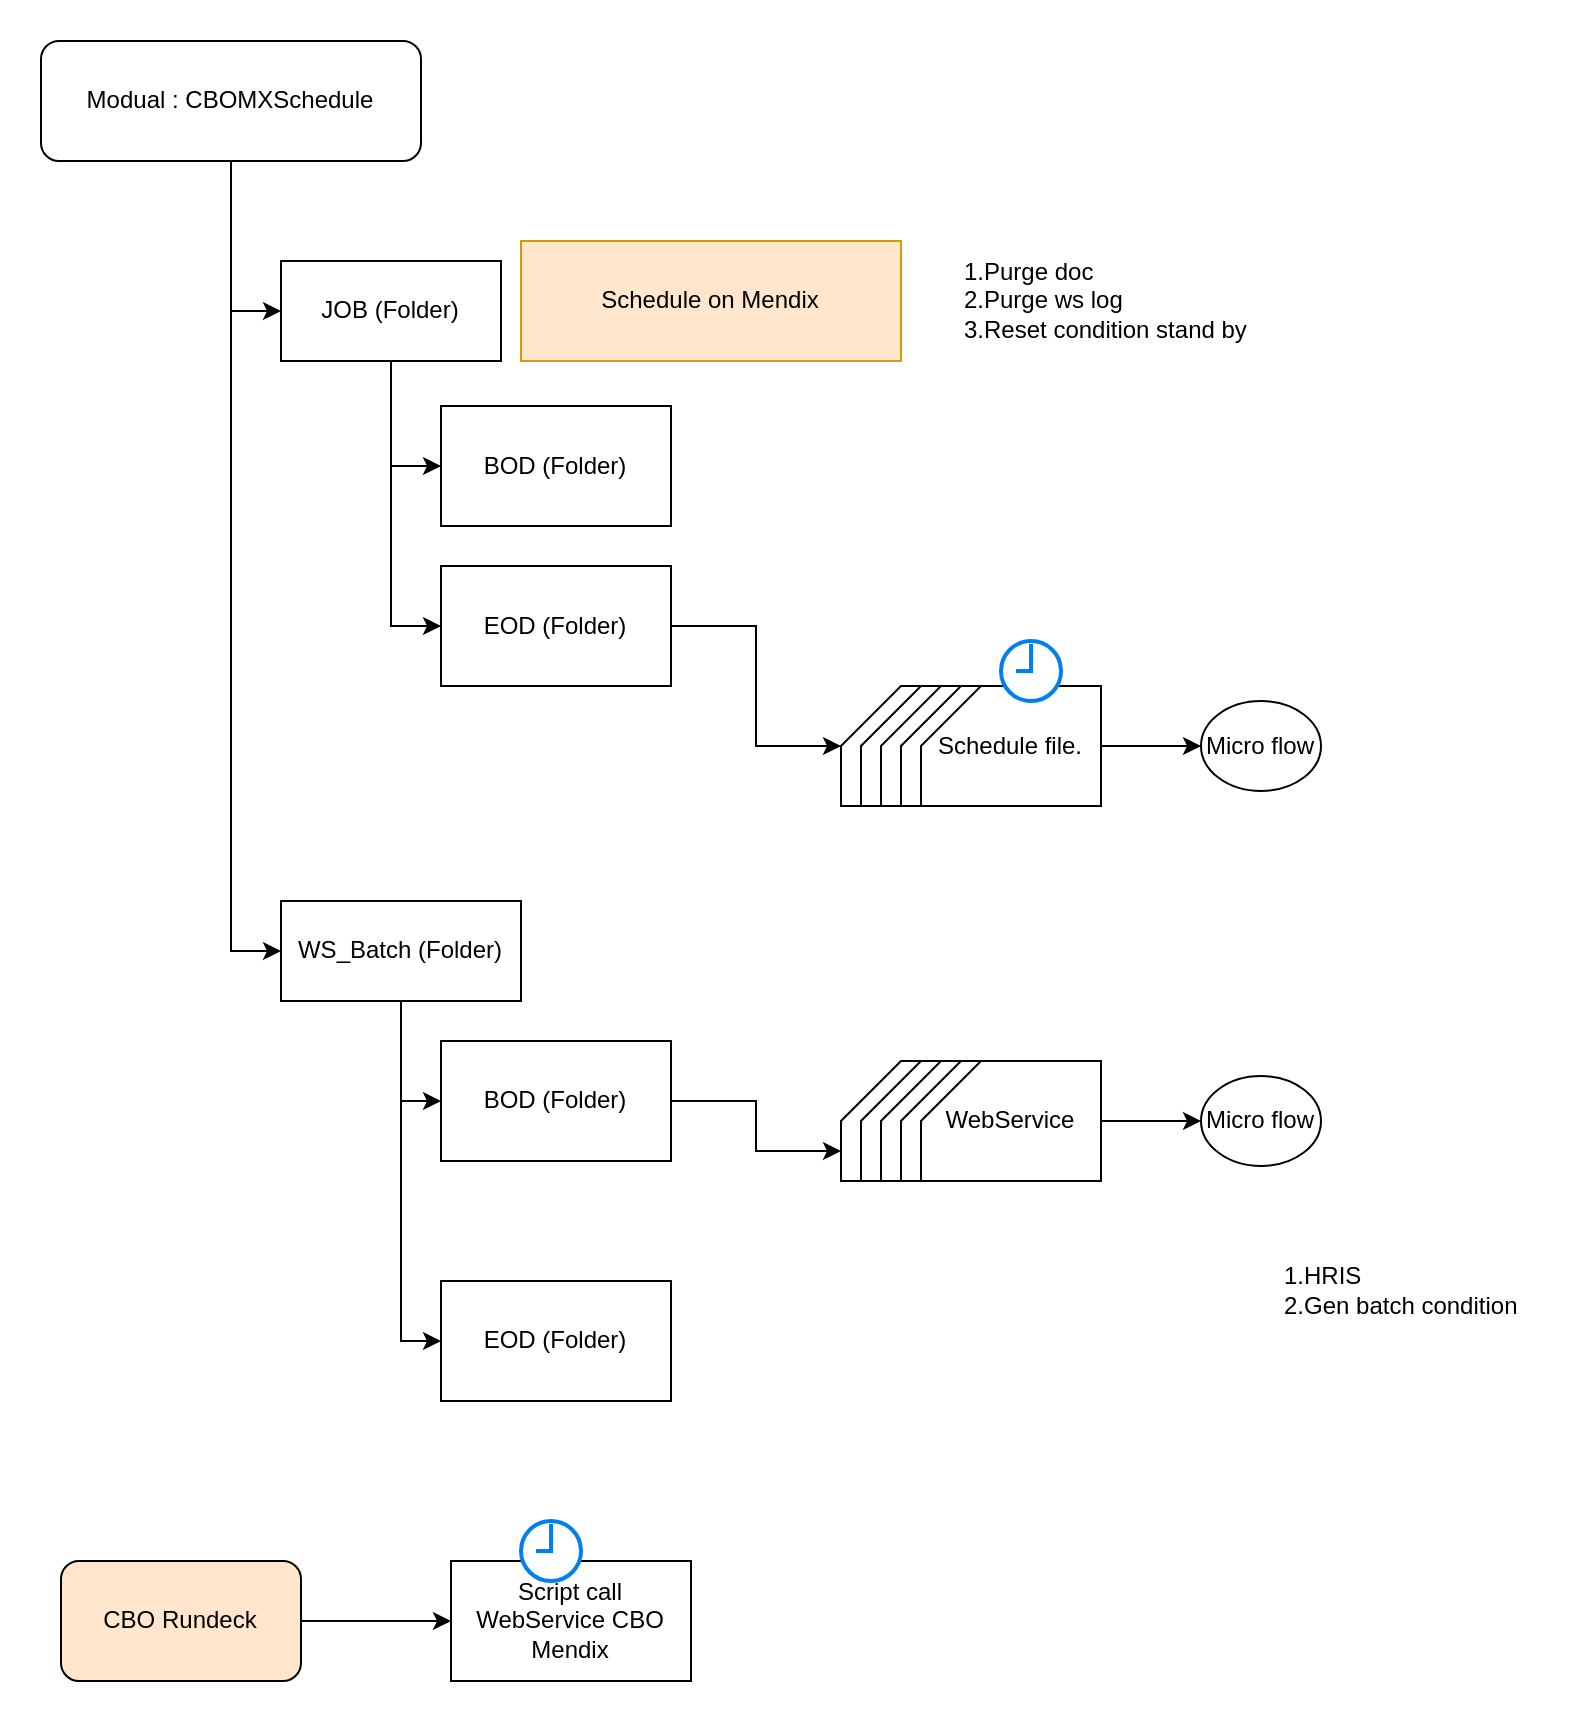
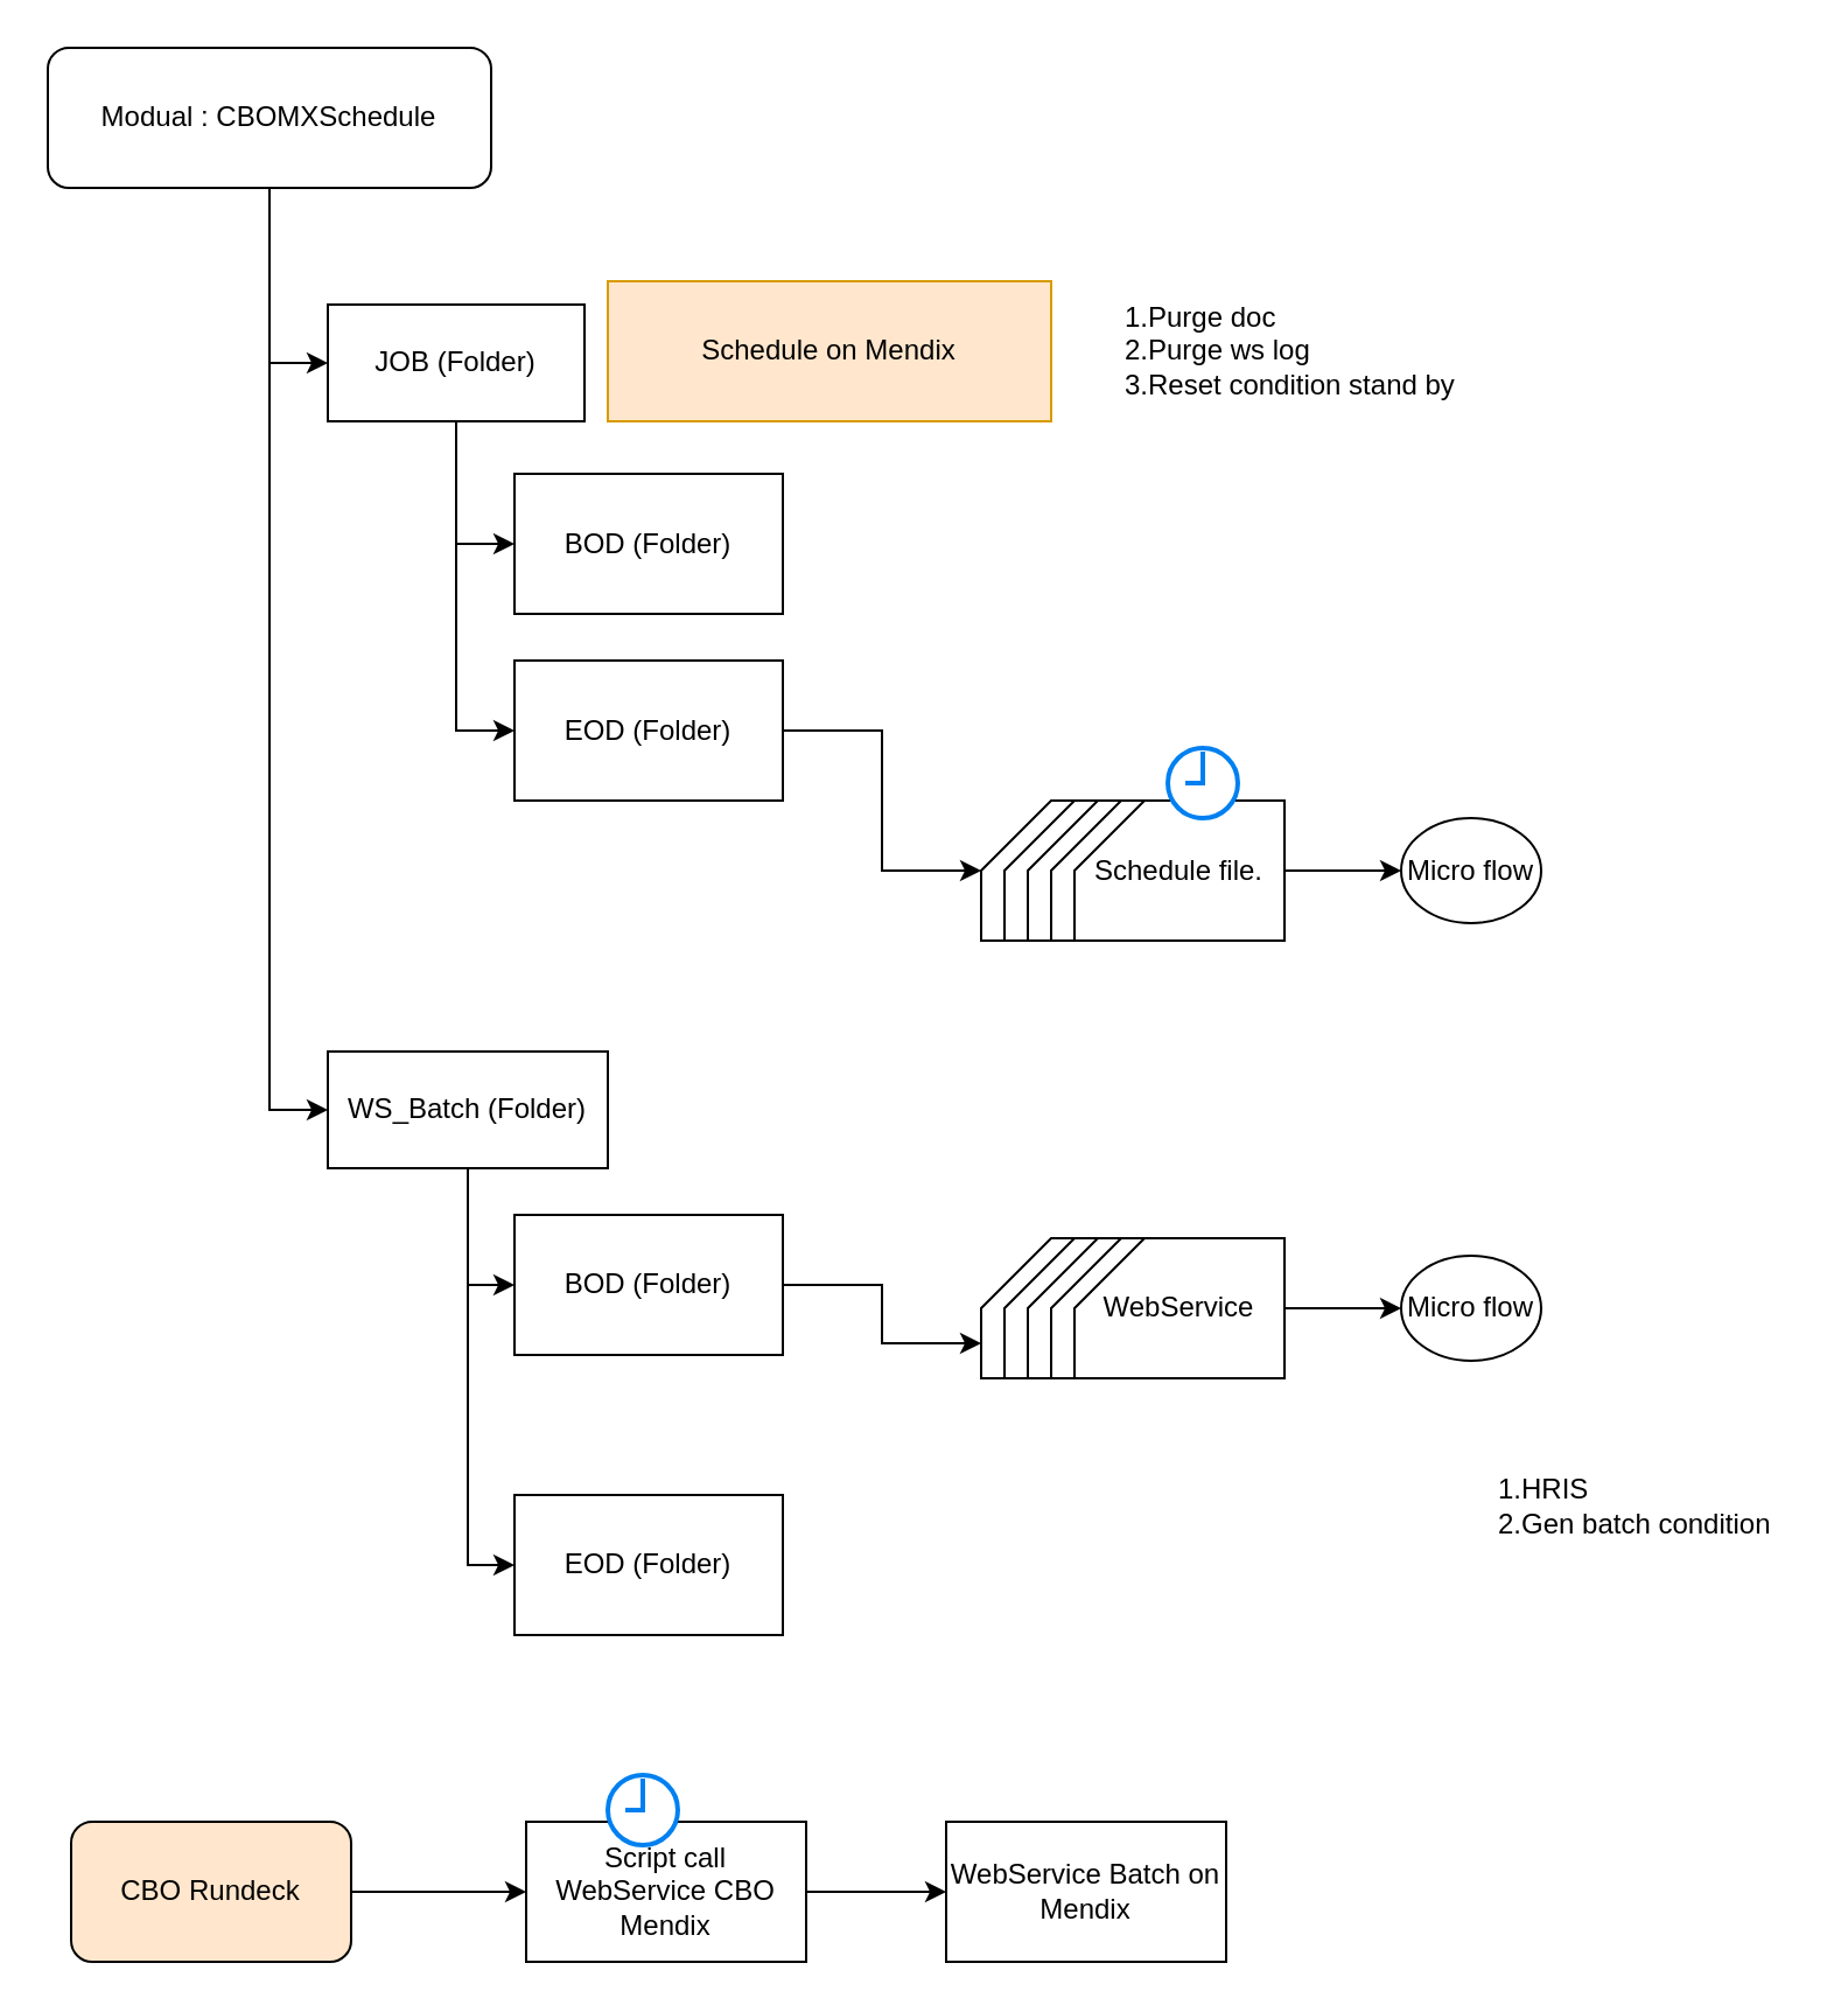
  <mxCell id="0" />
  <mxCell id="1" parent="0" />
  <mxCell id="2" style="edgeStyle=orthogonalEdgeStyle;rounded=0;orthogonalLoop=1;jettySize=auto;html=1;entryX=0;entryY=0.5;entryDx=0;entryDy=0;" parent="1" source="4" target="7" edge="1"><mxGeometry relative="1" as="geometry" /></mxCell>
  <mxCell id="3" style="edgeStyle=orthogonalEdgeStyle;rounded=0;orthogonalLoop=1;jettySize=auto;html=1;entryX=0;entryY=0.5;entryDx=0;entryDy=0;" parent="1" source="4" target="25" edge="1"><mxGeometry relative="1" as="geometry" /></mxCell>
  <mxCell id="4" value="Modual : CBOMXSchedule" style="rounded=1;whiteSpace=wrap;html=1;" parent="1" vertex="1"><mxGeometry x="20" y="20" width="190" height="60" as="geometry" /></mxCell>
  <mxCell id="5" style="edgeStyle=orthogonalEdgeStyle;rounded=0;orthogonalLoop=1;jettySize=auto;html=1;entryX=0;entryY=0.5;entryDx=0;entryDy=0;" parent="1" source="7" target="29" edge="1"><mxGeometry relative="1" as="geometry" /></mxCell>
  <mxCell id="6" style="edgeStyle=orthogonalEdgeStyle;rounded=0;orthogonalLoop=1;jettySize=auto;html=1;entryX=0;entryY=0.5;entryDx=0;entryDy=0;" parent="1" source="7" target="31" edge="1"><mxGeometry relative="1" as="geometry" /></mxCell>
  <mxCell id="7" value="JOB (Folder)" style="rounded=0;whiteSpace=wrap;html=1;" parent="1" vertex="1"><mxGeometry x="140" y="130" width="110" height="50" as="geometry" /></mxCell>
  <mxCell id="8" value="Schedule on Mendix" style="whiteSpace=wrap;html=1;fillColor=#ffe6cc;strokeColor=#d79b00;" parent="1" vertex="1"><mxGeometry x="260" y="120" width="190" height="60" as="geometry" /></mxCell>
  <mxCell id="9" value="" style="shape=card;whiteSpace=wrap;html=1;" parent="1" vertex="1"><mxGeometry x="420" y="342.5" width="50" height="60" as="geometry" /></mxCell>
  <mxCell id="10" value="" style="shape=card;whiteSpace=wrap;html=1;" parent="1" vertex="1"><mxGeometry x="430" y="342.5" width="50" height="60" as="geometry" /></mxCell>
  <mxCell id="11" value="" style="shape=card;whiteSpace=wrap;html=1;" parent="1" vertex="1"><mxGeometry x="440" y="342.5" width="50" height="60" as="geometry" /></mxCell>
  <mxCell id="12" value="" style="shape=card;whiteSpace=wrap;html=1;" parent="1" vertex="1"><mxGeometry x="450" y="342.5" width="50" height="60" as="geometry" /></mxCell>
  <mxCell id="13" style="edgeStyle=orthogonalEdgeStyle;rounded=0;orthogonalLoop=1;jettySize=auto;html=1;entryX=0;entryY=0.5;entryDx=0;entryDy=0;" parent="1" source="14" target="15" edge="1"><mxGeometry relative="1" as="geometry" /></mxCell>
  <mxCell id="14" value="Schedule file." style="shape=card;whiteSpace=wrap;html=1;" parent="1" vertex="1"><mxGeometry x="460" y="342.5" width="90" height="60" as="geometry" /></mxCell>
  <mxCell id="15" value="Micro flow" style="ellipse;whiteSpace=wrap;html=1;" parent="1" vertex="1"><mxGeometry x="600" y="350" width="60" height="45" as="geometry" /></mxCell>
  <mxCell id="16" value="" style="html=1;verticalLabelPosition=bottom;align=center;labelBackgroundColor=#ffffff;verticalAlign=top;strokeWidth=2;strokeColor=#0080F0;shadow=0;dashed=0;shape=mxgraph.ios7.icons.clock;" parent="1" vertex="1"><mxGeometry x="500" y="320" width="30" height="30" as="geometry" /></mxCell>
  <mxCell id="17" style="edgeStyle=orthogonalEdgeStyle;rounded=0;orthogonalLoop=1;jettySize=auto;html=1;entryX=0;entryY=0.5;entryDx=0;entryDy=0;" parent="1" source="18" target="20" edge="1"><mxGeometry relative="1" as="geometry" /></mxCell>
  <mxCell id="18" value="CBO Rundeck" style="rounded=1;whiteSpace=wrap;html=1;fillColor=#ffe6cc;" parent="1" vertex="1"><mxGeometry x="30" y="780" width="120" height="60" as="geometry" /></mxCell>
+ <mxCell id="19" style="edgeStyle=orthogonalEdgeStyle;rounded=0;orthogonalLoop=1;jettySize=auto;html=1;entryX=0;entryY=0.5;entryDx=0;entryDy=0;" parent="1" source="20" target="22" edge="1"><mxGeometry relative="1" as="geometry" /></mxCell>
  <mxCell id="20" value="Script call WebService CBO Mendix" style="rounded=0;whiteSpace=wrap;html=1;" parent="1" vertex="1"><mxGeometry x="225" y="780" width="120" height="60" as="geometry" /></mxCell>
  <mxCell id="21" value="" style="html=1;verticalLabelPosition=bottom;align=center;labelBackgroundColor=#ffffff;verticalAlign=top;strokeWidth=2;strokeColor=#0080F0;shadow=0;dashed=0;shape=mxgraph.ios7.icons.clock;" parent="1" vertex="1"><mxGeometry x="260" y="760" width="30" height="30" as="geometry" /></mxCell>
+ <mxCell id="22" value="WebService Batch on Mendix" style="rounded=0;whiteSpace=wrap;html=1;" parent="1" vertex="1"><mxGeometry x="405" y="780" width="120" height="60" as="geometry" /></mxCell>
  <mxCell id="23" style="edgeStyle=orthogonalEdgeStyle;rounded=0;orthogonalLoop=1;jettySize=auto;html=1;entryX=0;entryY=0.5;entryDx=0;entryDy=0;" parent="1" source="25" target="27" edge="1"><mxGeometry relative="1" as="geometry" /></mxCell>
  <mxCell id="24" style="edgeStyle=orthogonalEdgeStyle;rounded=0;orthogonalLoop=1;jettySize=auto;html=1;entryX=0;entryY=0.5;entryDx=0;entryDy=0;" parent="1" source="25" target="28" edge="1"><mxGeometry relative="1" as="geometry" /></mxCell>
  <mxCell id="25" value="WS_Batch (Folder)" style="rounded=0;whiteSpace=wrap;html=1;" parent="1" vertex="1"><mxGeometry x="140" y="450" width="120" height="50" as="geometry" /></mxCell>
  <mxCell id="26" style="edgeStyle=orthogonalEdgeStyle;rounded=0;orthogonalLoop=1;jettySize=auto;html=1;entryX=0;entryY=0;entryDx=0;entryDy=45;entryPerimeter=0;" parent="1" source="27" target="32" edge="1"><mxGeometry relative="1" as="geometry" /></mxCell>
  <mxCell id="27" value="BOD (Folder)" style="rounded=0;whiteSpace=wrap;html=1;" parent="1" vertex="1"><mxGeometry x="220" y="520" width="115" height="60" as="geometry" /></mxCell>
  <mxCell id="28" value="EOD (Folder)" style="rounded=0;whiteSpace=wrap;html=1;" parent="1" vertex="1"><mxGeometry x="220" y="640" width="115" height="60" as="geometry" /></mxCell>
  <mxCell id="29" value="BOD (Folder)" style="rounded=0;whiteSpace=wrap;html=1;" parent="1" vertex="1"><mxGeometry x="220" y="202.5" width="115" height="60" as="geometry" /></mxCell>
  <mxCell id="30" style="edgeStyle=orthogonalEdgeStyle;rounded=0;orthogonalLoop=1;jettySize=auto;html=1;entryX=0;entryY=0;entryDx=0;entryDy=30;entryPerimeter=0;" parent="1" source="31" target="9" edge="1"><mxGeometry relative="1" as="geometry"><mxPoint x="385" y="372.5" as="targetPoint" /></mxGeometry></mxCell>
  <mxCell id="31" value="EOD (Folder)" style="rounded=0;whiteSpace=wrap;html=1;" parent="1" vertex="1"><mxGeometry x="220" y="282.5" width="115" height="60" as="geometry" /></mxCell>
  <mxCell id="32" value="" style="shape=card;whiteSpace=wrap;html=1;" parent="1" vertex="1"><mxGeometry x="420" y="530" width="50" height="60" as="geometry" /></mxCell>
  <mxCell id="33" value="" style="shape=card;whiteSpace=wrap;html=1;" parent="1" vertex="1"><mxGeometry x="430" y="530" width="50" height="60" as="geometry" /></mxCell>
  <mxCell id="34" value="" style="shape=card;whiteSpace=wrap;html=1;" parent="1" vertex="1"><mxGeometry x="440" y="530" width="50" height="60" as="geometry" /></mxCell>
  <mxCell id="35" value="" style="shape=card;whiteSpace=wrap;html=1;" parent="1" vertex="1"><mxGeometry x="450" y="530" width="50" height="60" as="geometry" /></mxCell>
  <mxCell id="36" style="edgeStyle=orthogonalEdgeStyle;rounded=0;orthogonalLoop=1;jettySize=auto;html=1;entryX=0;entryY=0.5;entryDx=0;entryDy=0;" parent="1" source="37" target="38" edge="1"><mxGeometry relative="1" as="geometry" /></mxCell>
  <mxCell id="37" value="WebService" style="shape=card;whiteSpace=wrap;html=1;" parent="1" vertex="1"><mxGeometry x="460" y="530" width="90" height="60" as="geometry" /></mxCell>
  <mxCell id="38" value="Micro flow" style="ellipse;whiteSpace=wrap;html=1;" parent="1" vertex="1"><mxGeometry x="600" y="537.5" width="60" height="45" as="geometry" /></mxCell>
  <mxCell id="39" value="1.HRIS&lt;br&gt;2.Gen batch condition" style="text;html=1;align=left;verticalAlign=middle;resizable=0;points=[];autosize=1;strokeColor=none;" vertex="1" parent="1"><mxGeometry x="640" y="630" width="130" height="30" as="geometry" /></mxCell>
  <mxCell id="40" value="1.Purge doc&lt;br&gt;2.Purge ws log&lt;br&gt;3.Reset condition stand by&amp;nbsp;" style="text;html=1;align=left;verticalAlign=middle;resizable=0;points=[];autosize=1;strokeColor=none;" vertex="1" parent="1"><mxGeometry x="480" y="125" width="160" height="50" as="geometry" /></mxCell>
